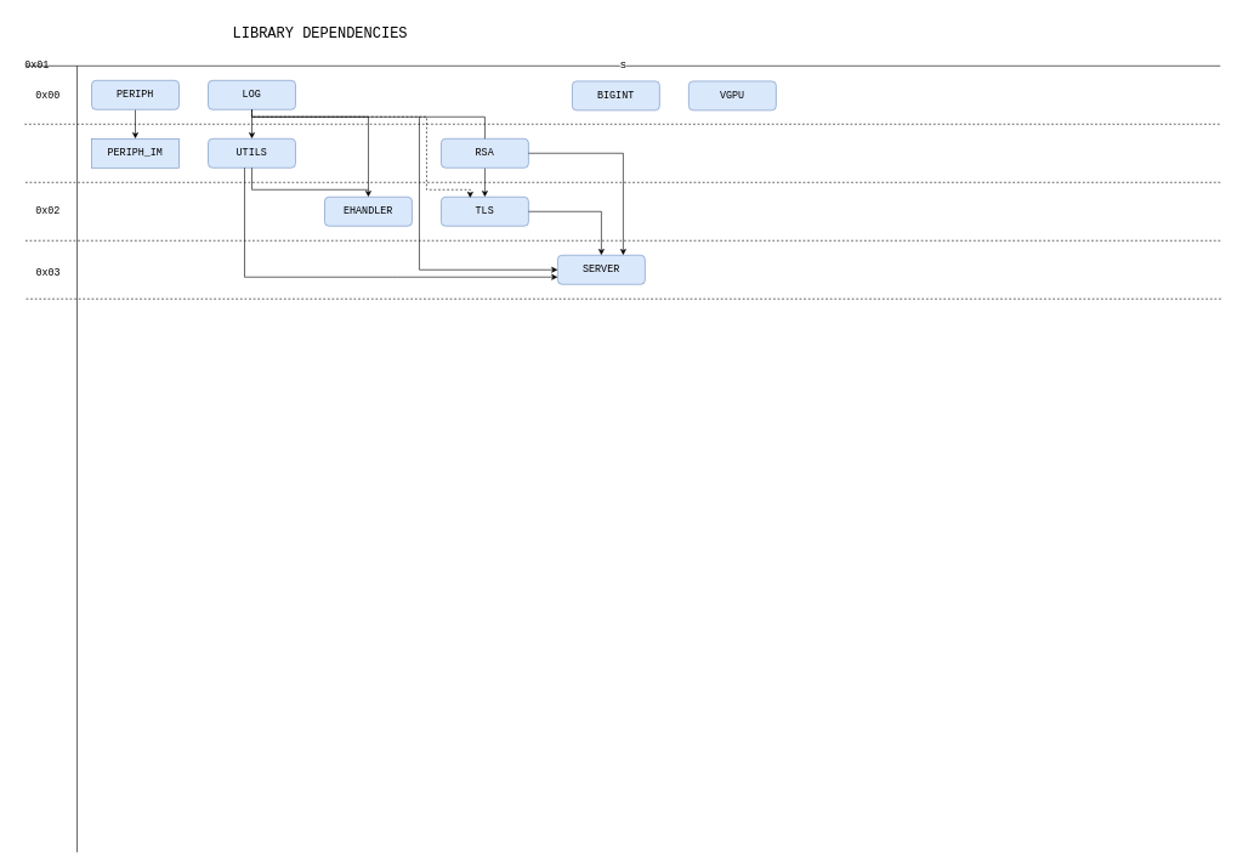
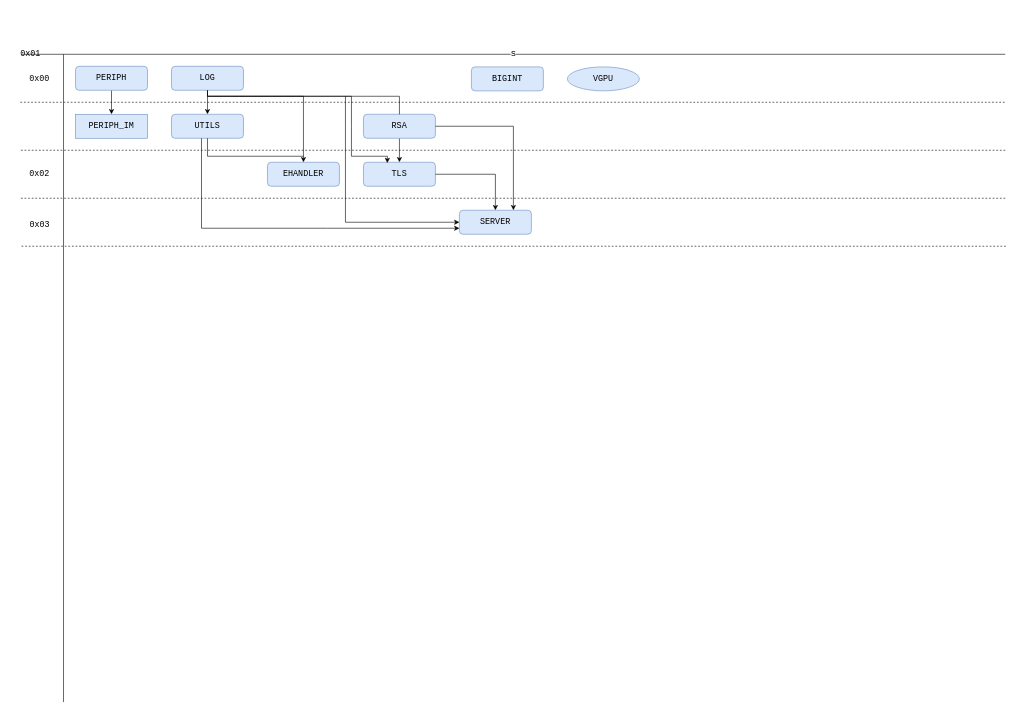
  <mxCell id="0" />
  <mxCell id="1" parent="0" />
  <mxCell id="2" value="" style="endArrow=none;html=1;rounded=0;hachureGap=4;fontFamily=Courier New;fontSize=16;" parent="1" edge="1"><mxGeometry width="50" height="50" relative="1" as="geometry"><mxPoint x="105" y="1170" as="sourcePoint" /><mxPoint x="105" y="90" as="targetPoint" /></mxGeometry></mxCell>
  <mxCell id="3" value="" style="endArrow=none;dashed=1;html=1;rounded=0;hachureGap=4;fontFamily=Courier New;fontSize=16;" parent="1" edge="1"><mxGeometry width="50" height="50" relative="1" as="geometry"><mxPoint x="33" y="170" as="sourcePoint" /><mxPoint x="1675" y="170" as="targetPoint" /></mxGeometry></mxCell>
  <mxCell id="4" value="0x00" style="text;html=1;strokeColor=none;fillColor=none;align=center;verticalAlign=middle;whiteSpace=wrap;rounded=0;fontSize=14;fontFamily=Courier New;" parent="1" vertex="1"><mxGeometry x="35" y="116" width="60" height="30" as="geometry" /></mxCell>
  <mxCell id="5" style="edgeStyle=orthogonalEdgeStyle;rounded=0;hachureGap=4;orthogonalLoop=1;jettySize=auto;html=1;entryX=0.5;entryY=0;entryDx=0;entryDy=0;fontFamily=Architects Daughter;fontSource=https%3A%2F%2Ffonts.googleapis.com%2Fcss%3Ffamily%3DArchitects%2BDaughter;fontSize=16;" parent="1" source="6" target="9" edge="1"><mxGeometry relative="1" as="geometry" /></mxCell>
  <mxCell id="6" value="PERIPH" style="rounded=1;whiteSpace=wrap;html=1;hachureGap=4;fontFamily=Courier New;fontSize=14;fillColor=#dae8fc;strokeColor=#6c8ebf;" parent="1" vertex="1"><mxGeometry x="125" y="110" width="120" height="40" as="geometry" /></mxCell>
  <mxCell id="7" value="s" style="endArrow=none;html=1;rounded=0;hachureGap=4;fontFamily=Courier New;fontSize=16;" parent="1" edge="1"><mxGeometry width="50" height="50" relative="1" as="geometry"><mxPoint x="35" y="90" as="sourcePoint" /><mxPoint x="1675" y="90" as="targetPoint" /></mxGeometry></mxCell>
- <mxCell id="8" value="LIBRARY DEPENDENCIES" style="text;html=1;strokeColor=none;fillColor=none;align=center;verticalAlign=middle;whiteSpace=wrap;rounded=0;fontSize=20;fontFamily=Courier New;" parent="1" vertex="1"><mxGeometry x="174" y="20" width="530" height="50" as="geometry" /></mxCell>
  <mxCell id="9" value="PERIPH_IM" style="whiteSpace=wrap;html=1;hachureGap=4;fontFamily=Courier New;fontSize=14;fillColor=#dae8fc;strokeColor=#6c8ebf;rounded=0;" parent="1" vertex="1"><mxGeometry x="125" y="190" width="120" height="40" as="geometry" /></mxCell>
  <mxCell id="10" value="" style="endArrow=none;dashed=1;html=1;rounded=0;hachureGap=4;fontFamily=Courier New;fontSize=16;" parent="1" edge="1"><mxGeometry width="50" height="50" relative="1" as="geometry"><mxPoint x="34" y="250" as="sourcePoint" /><mxPoint x="1675" y="250" as="targetPoint" /></mxGeometry></mxCell>
  <mxCell id="11" value="0x01" style="text;html=1;strokeColor=none;fillColor=none;align=center;verticalAlign=middle;whiteSpace=wrap;rounded=0;fontSize=14;fontFamily=Courier New;" parent="1" vertex="1"><mxGeometry x="20" y="75" width="60" height="30" as="geometry" /></mxCell>
  <mxCell id="12" value="" style="edgeStyle=orthogonalEdgeStyle;rounded=0;hachureGap=4;orthogonalLoop=1;jettySize=auto;html=1;fontFamily=Courier New;fontSource=https%3A%2F%2Ffonts.googleapis.com%2Fcss%3Ffamily%3DArchitects%2BDaughter;fontSize=20;fontColor=default;" parent="1" source="13" target="14" edge="1"><mxGeometry relative="1" as="geometry" /></mxCell>
  <mxCell id="13" value="LOG" style="rounded=1;whiteSpace=wrap;html=1;hachureGap=4;fontFamily=Courier New;fontSize=14;fillColor=#dae8fc;strokeColor=#6c8ebf;" parent="1" vertex="1"><mxGeometry x="285" y="110" width="120" height="40" as="geometry" /></mxCell>
  <mxCell id="14" value="UTILS" style="rounded=1;whiteSpace=wrap;html=1;hachureGap=4;fontFamily=Courier New;fontSize=14;fillColor=#dae8fc;strokeColor=#6c8ebf;" parent="1" vertex="1"><mxGeometry x="285" y="190" width="120" height="40" as="geometry" /></mxCell>
  <mxCell id="15" value="" style="endArrow=none;dashed=1;html=1;rounded=0;hachureGap=4;fontFamily=Courier New;fontSize=16;" parent="1" edge="1"><mxGeometry width="50" height="50" relative="1" as="geometry"><mxPoint x="34" y="330" as="sourcePoint" /><mxPoint x="1675" y="330" as="targetPoint" /></mxGeometry></mxCell>
  <mxCell id="16" value="0x02" style="text;html=1;strokeColor=none;fillColor=none;align=center;verticalAlign=middle;whiteSpace=wrap;rounded=0;fontSize=14;fontFamily=Courier New;" parent="1" vertex="1"><mxGeometry x="35" y="275" width="60" height="30" as="geometry" /></mxCell>
  <mxCell id="17" value="EHANDLER" style="rounded=1;whiteSpace=wrap;html=1;hachureGap=4;fontFamily=Courier New;fontSize=14;fillColor=#dae8fc;strokeColor=#6c8ebf;" parent="1" vertex="1"><mxGeometry x="445" y="270" width="120" height="40" as="geometry" /></mxCell>
  <mxCell id="18" value="" style="endArrow=classic;html=1;rounded=0;hachureGap=4;fontFamily=Courier New;fontSource=https%3A%2F%2Ffonts.googleapis.com%2Fcss%3Ffamily%3DArchitects%2BDaughter;fontSize=20;fontColor=default;entryX=0.5;entryY=0;entryDx=0;entryDy=0;" parent="1" target="17" edge="1"><mxGeometry width="50" height="50" relative="1" as="geometry"><mxPoint x="345" y="160" as="sourcePoint" /><mxPoint x="505" y="260" as="targetPoint" /><Array as="points"><mxPoint x="505" y="160" /></Array></mxGeometry></mxCell>
  <mxCell id="19" value="" style="endArrow=none;html=1;rounded=0;hachureGap=4;fontFamily=Courier New;fontSource=https%3A%2F%2Ffonts.googleapis.com%2Fcss%3Ffamily%3DArchitects%2BDaughter;fontSize=20;fontColor=default;exitX=0.5;exitY=1;exitDx=0;exitDy=0;" parent="1" source="14" edge="1"><mxGeometry width="50" height="50" relative="1" as="geometry"><mxPoint x="345" y="250" as="sourcePoint" /><mxPoint x="505" y="260" as="targetPoint" /><Array as="points"><mxPoint x="345" y="260" /></Array></mxGeometry></mxCell>
  <mxCell id="20" value="BIGINT" style="rounded=1;whiteSpace=wrap;html=1;hachureGap=4;fontFamily=Courier New;fontSize=14;fillColor=#dae8fc;strokeColor=#6c8ebf;" parent="1" vertex="1"><mxGeometry x="785" y="111" width="120" height="40" as="geometry" /></mxCell>
- <mxCell id="21" value="VGPU" style="rounded=1;whiteSpace=wrap;html=1;hachureGap=4;fontFamily=Courier New;fontSize=14;fillColor=#dae8fc;strokeColor=#6c8ebf;" parent="1" vertex="1"><mxGeometry x="945" y="111" width="120" height="40" as="geometry" /></mxCell>
+ <mxCell id="21" value="VGPU" style="ellipse;whiteSpace=wrap;html=1;hachureGap=4;fontFamily=Courier New;fontSize=14;fillColor=#dae8fc;strokeColor=#6c8ebf;" parent="1" vertex="1"><mxGeometry x="945" y="111" width="120" height="40" as="geometry" /></mxCell>
  <mxCell id="22" style="edgeStyle=orthogonalEdgeStyle;rounded=0;hachureGap=4;orthogonalLoop=1;jettySize=auto;html=1;entryX=0.5;entryY=0;entryDx=0;entryDy=0;fontFamily=Courier New;fontSource=https%3A%2F%2Ffonts.googleapis.com%2Fcss%3Ffamily%3DArchitects%2BDaughter;fontSize=20;fontColor=default;" parent="1" source="23" target="25" edge="1"><mxGeometry relative="1" as="geometry" /></mxCell>
  <mxCell id="23" value="RSA" style="rounded=1;whiteSpace=wrap;html=1;hachureGap=4;fontFamily=Courier New;fontSize=14;fillColor=#dae8fc;strokeColor=#6c8ebf;" parent="1" vertex="1"><mxGeometry x="605" y="190" width="120" height="40" as="geometry" /></mxCell>
  <mxCell id="24" value="" style="endArrow=none;html=1;rounded=0;hachureGap=4;fontFamily=Courier New;fontSource=https%3A%2F%2Ffonts.googleapis.com%2Fcss%3Ffamily%3DArchitects%2BDaughter;fontSize=20;fontColor=default;exitX=0.5;exitY=1;exitDx=0;exitDy=0;entryX=0.5;entryY=0;entryDx=0;entryDy=0;" parent="1" source="13" target="23" edge="1"><mxGeometry width="50" height="50" relative="1" as="geometry"><mxPoint x="435" y="240" as="sourcePoint" /><mxPoint x="485" y="190" as="targetPoint" /><Array as="points"><mxPoint x="345" y="160" /><mxPoint x="665" y="160" /></Array></mxGeometry></mxCell>
  <mxCell id="25" value="TLS" style="rounded=1;whiteSpace=wrap;html=1;hachureGap=4;fontFamily=Courier New;fontSize=14;fillColor=#dae8fc;strokeColor=#6c8ebf;" parent="1" vertex="1"><mxGeometry x="605" y="270" width="120" height="40" as="geometry" /></mxCell>
- <mxCell id="26" value="" style="endArrow=classic;html=1;rounded=0;hachureGap=4;fontFamily=Courier New;fontSource=https%3A%2F%2Ffonts.googleapis.com%2Fcss%3Ffamily%3DArchitects%2BDaughter;fontSize=20;fontColor=default;exitX=0.5;exitY=1;exitDx=0;exitDy=0;entryX=0.331;entryY=0.033;entryDx=0;entryDy=0;entryPerimeter=0;dashed=1;" parent="1" source="13" target="25" edge="1"><mxGeometry width="50" height="50" relative="1" as="geometry"><mxPoint x="455" y="270" as="sourcePoint" /><mxPoint x="595" y="320" as="targetPoint" /><Array as="points"><mxPoint x="345" y="160" /><mxPoint x="585" y="160" /><mxPoint x="585" y="210" /><mxPoint x="585" y="260" /><mxPoint x="645" y="260" /></Array></mxGeometry></mxCell>
+ <mxCell id="26" value="" style="endArrow=classic;html=1;rounded=0;hachureGap=4;fontFamily=Courier New;fontSource=https%3A%2F%2Ffonts.googleapis.com%2Fcss%3Ffamily%3DArchitects%2BDaughter;fontSize=20;fontColor=default;exitX=0.5;exitY=1;exitDx=0;exitDy=0;entryX=0.331;entryY=0.033;entryDx=0;entryDy=0;entryPerimeter=0;" parent="1" source="13" target="25" edge="1"><mxGeometry width="50" height="50" relative="1" as="geometry"><mxPoint x="455" y="270" as="sourcePoint" /><mxPoint x="595" y="320" as="targetPoint" /><Array as="points"><mxPoint x="345" y="160" /><mxPoint x="585" y="160" /><mxPoint x="585" y="210" /><mxPoint x="585" y="260" /><mxPoint x="645" y="260" /></Array></mxGeometry></mxCell>
  <mxCell id="27" value="" style="endArrow=none;dashed=1;html=1;rounded=0;hachureGap=4;fontFamily=Courier New;fontSize=16;" parent="1" edge="1"><mxGeometry width="50" height="50" relative="1" as="geometry"><mxPoint x="35" y="410" as="sourcePoint" /><mxPoint x="1676" y="410" as="targetPoint" /></mxGeometry></mxCell>
  <mxCell id="28" value="0x03" style="text;html=1;strokeColor=none;fillColor=none;align=center;verticalAlign=middle;whiteSpace=wrap;rounded=0;fontSize=14;fontFamily=Courier New;" parent="1" vertex="1"><mxGeometry x="35" y="360" width="61" height="30" as="geometry" /></mxCell>
  <mxCell id="29" value="SERVER" style="rounded=1;whiteSpace=wrap;html=1;hachureGap=4;fontFamily=Courier New;fontSize=14;fillColor=#dae8fc;strokeColor=#6c8ebf;" parent="1" vertex="1"><mxGeometry x="765" y="350" width="120" height="40" as="geometry" /></mxCell>
  <mxCell id="30" value="" style="endArrow=classic;html=1;rounded=0;hachureGap=4;fontFamily=Courier New;fontSource=https%3A%2F%2Ffonts.googleapis.com%2Fcss%3Ffamily%3DArchitects%2BDaughter;fontSize=20;fontColor=default;entryX=0;entryY=0.5;entryDx=0;entryDy=0;" parent="1" target="29" edge="1"><mxGeometry width="50" height="50" relative="1" as="geometry"><mxPoint x="575" y="160" as="sourcePoint" /><mxPoint x="765" y="370" as="targetPoint" /><Array as="points"><mxPoint x="575" y="370" /></Array></mxGeometry></mxCell>
  <mxCell id="31" value="" style="endArrow=classic;html=1;rounded=0;hachureGap=4;fontFamily=Courier New;fontSource=https%3A%2F%2Ffonts.googleapis.com%2Fcss%3Ffamily%3DArchitects%2BDaughter;fontSize=20;fontColor=default;entryX=0;entryY=0.75;entryDx=0;entryDy=0;" parent="1" target="29" edge="1"><mxGeometry width="50" height="50" relative="1" as="geometry"><mxPoint x="335" y="230" as="sourcePoint" /><mxPoint x="755" y="370" as="targetPoint" /><Array as="points"><mxPoint x="335" y="380" /><mxPoint x="545" y="380" /></Array></mxGeometry></mxCell>
  <mxCell id="32" value="" style="endArrow=classic;html=1;rounded=0;hachureGap=4;fontFamily=Courier New;fontSource=https%3A%2F%2Ffonts.googleapis.com%2Fcss%3Ffamily%3DArchitects%2BDaughter;fontSize=20;fontColor=default;exitX=1;exitY=0.5;exitDx=0;exitDy=0;entryX=0.5;entryY=0;entryDx=0;entryDy=0;" parent="1" source="25" target="29" edge="1"><mxGeometry width="50" height="50" relative="1" as="geometry"><mxPoint x="802" y="320" as="sourcePoint" /><mxPoint x="852" y="270" as="targetPoint" /><Array as="points"><mxPoint x="825" y="290" /></Array></mxGeometry></mxCell>
  <mxCell id="33" value="" style="endArrow=classic;html=1;rounded=0;hachureGap=4;fontFamily=Courier New;fontSource=https%3A%2F%2Ffonts.googleapis.com%2Fcss%3Ffamily%3DArchitects%2BDaughter;fontSize=20;fontColor=default;exitX=1;exitY=0.5;exitDx=0;exitDy=0;entryX=0.75;entryY=0;entryDx=0;entryDy=0;" parent="1" source="23" target="29" edge="1"><mxGeometry width="50" height="50" relative="1" as="geometry"><mxPoint x="795" y="330" as="sourcePoint" /><mxPoint x="845" y="280" as="targetPoint" /><Array as="points"><mxPoint x="855" y="210" /></Array></mxGeometry></mxCell>
